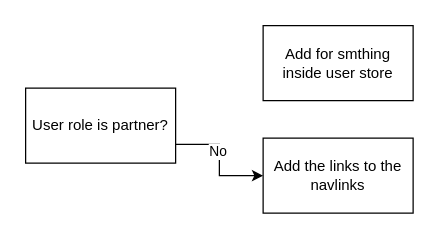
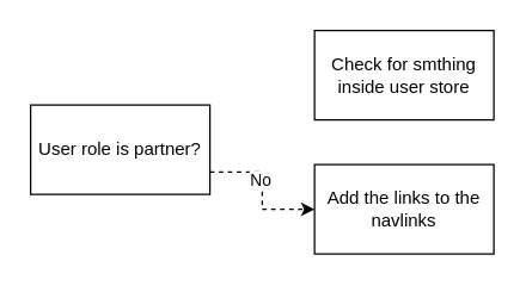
  <mxCell id="0" />
  <mxCell id="1" parent="0" />
- <mxCell id="2" style="edgeStyle=orthogonalEdgeStyle;rounded=0;orthogonalLoop=1;jettySize=auto;html=1;exitX=1;exitY=0.75;exitDx=0;exitDy=0;" edge="1" parent="1" source="4" target="6"><mxGeometry relative="1" as="geometry" /></mxCell>
+ <mxCell id="2" style="edgeStyle=orthogonalEdgeStyle;rounded=0;orthogonalLoop=1;jettySize=auto;html=1;exitX=1;exitY=0.75;exitDx=0;exitDy=0;dashed=1;" edge="1" parent="1" source="4" target="6"><mxGeometry relative="1" as="geometry" /></mxCell>
  <mxCell id="3" value="No" style="edgeLabel;html=1;align=center;verticalAlign=middle;resizable=0;points=[];" vertex="1" connectable="0" parent="2"><mxGeometry x="-0.152" y="-2" relative="1" as="geometry"><mxPoint as="offset" /></mxGeometry></mxCell>
  <mxCell id="4" value="User role is partner?" style="rounded=0;whiteSpace=wrap;html=1;" vertex="1" parent="1"><mxGeometry x="20" y="70" width="120" height="60" as="geometry" /></mxCell>
- <mxCell id="5" value="Add for smthing inside user store" style="rounded=0;whiteSpace=wrap;html=1;" vertex="1" parent="1"><mxGeometry x="210" y="20" width="120" height="60" as="geometry" /></mxCell>
+ <mxCell id="5" value="Check for smthing inside user store" style="rounded=0;whiteSpace=wrap;html=1;" vertex="1" parent="1"><mxGeometry x="210" y="20" width="120" height="60" as="geometry" /></mxCell>
  <mxCell id="6" value="Add the links to the navlinks" style="rounded=0;whiteSpace=wrap;html=1;" vertex="1" parent="1"><mxGeometry x="210" y="110" width="120" height="60" as="geometry" /></mxCell>
